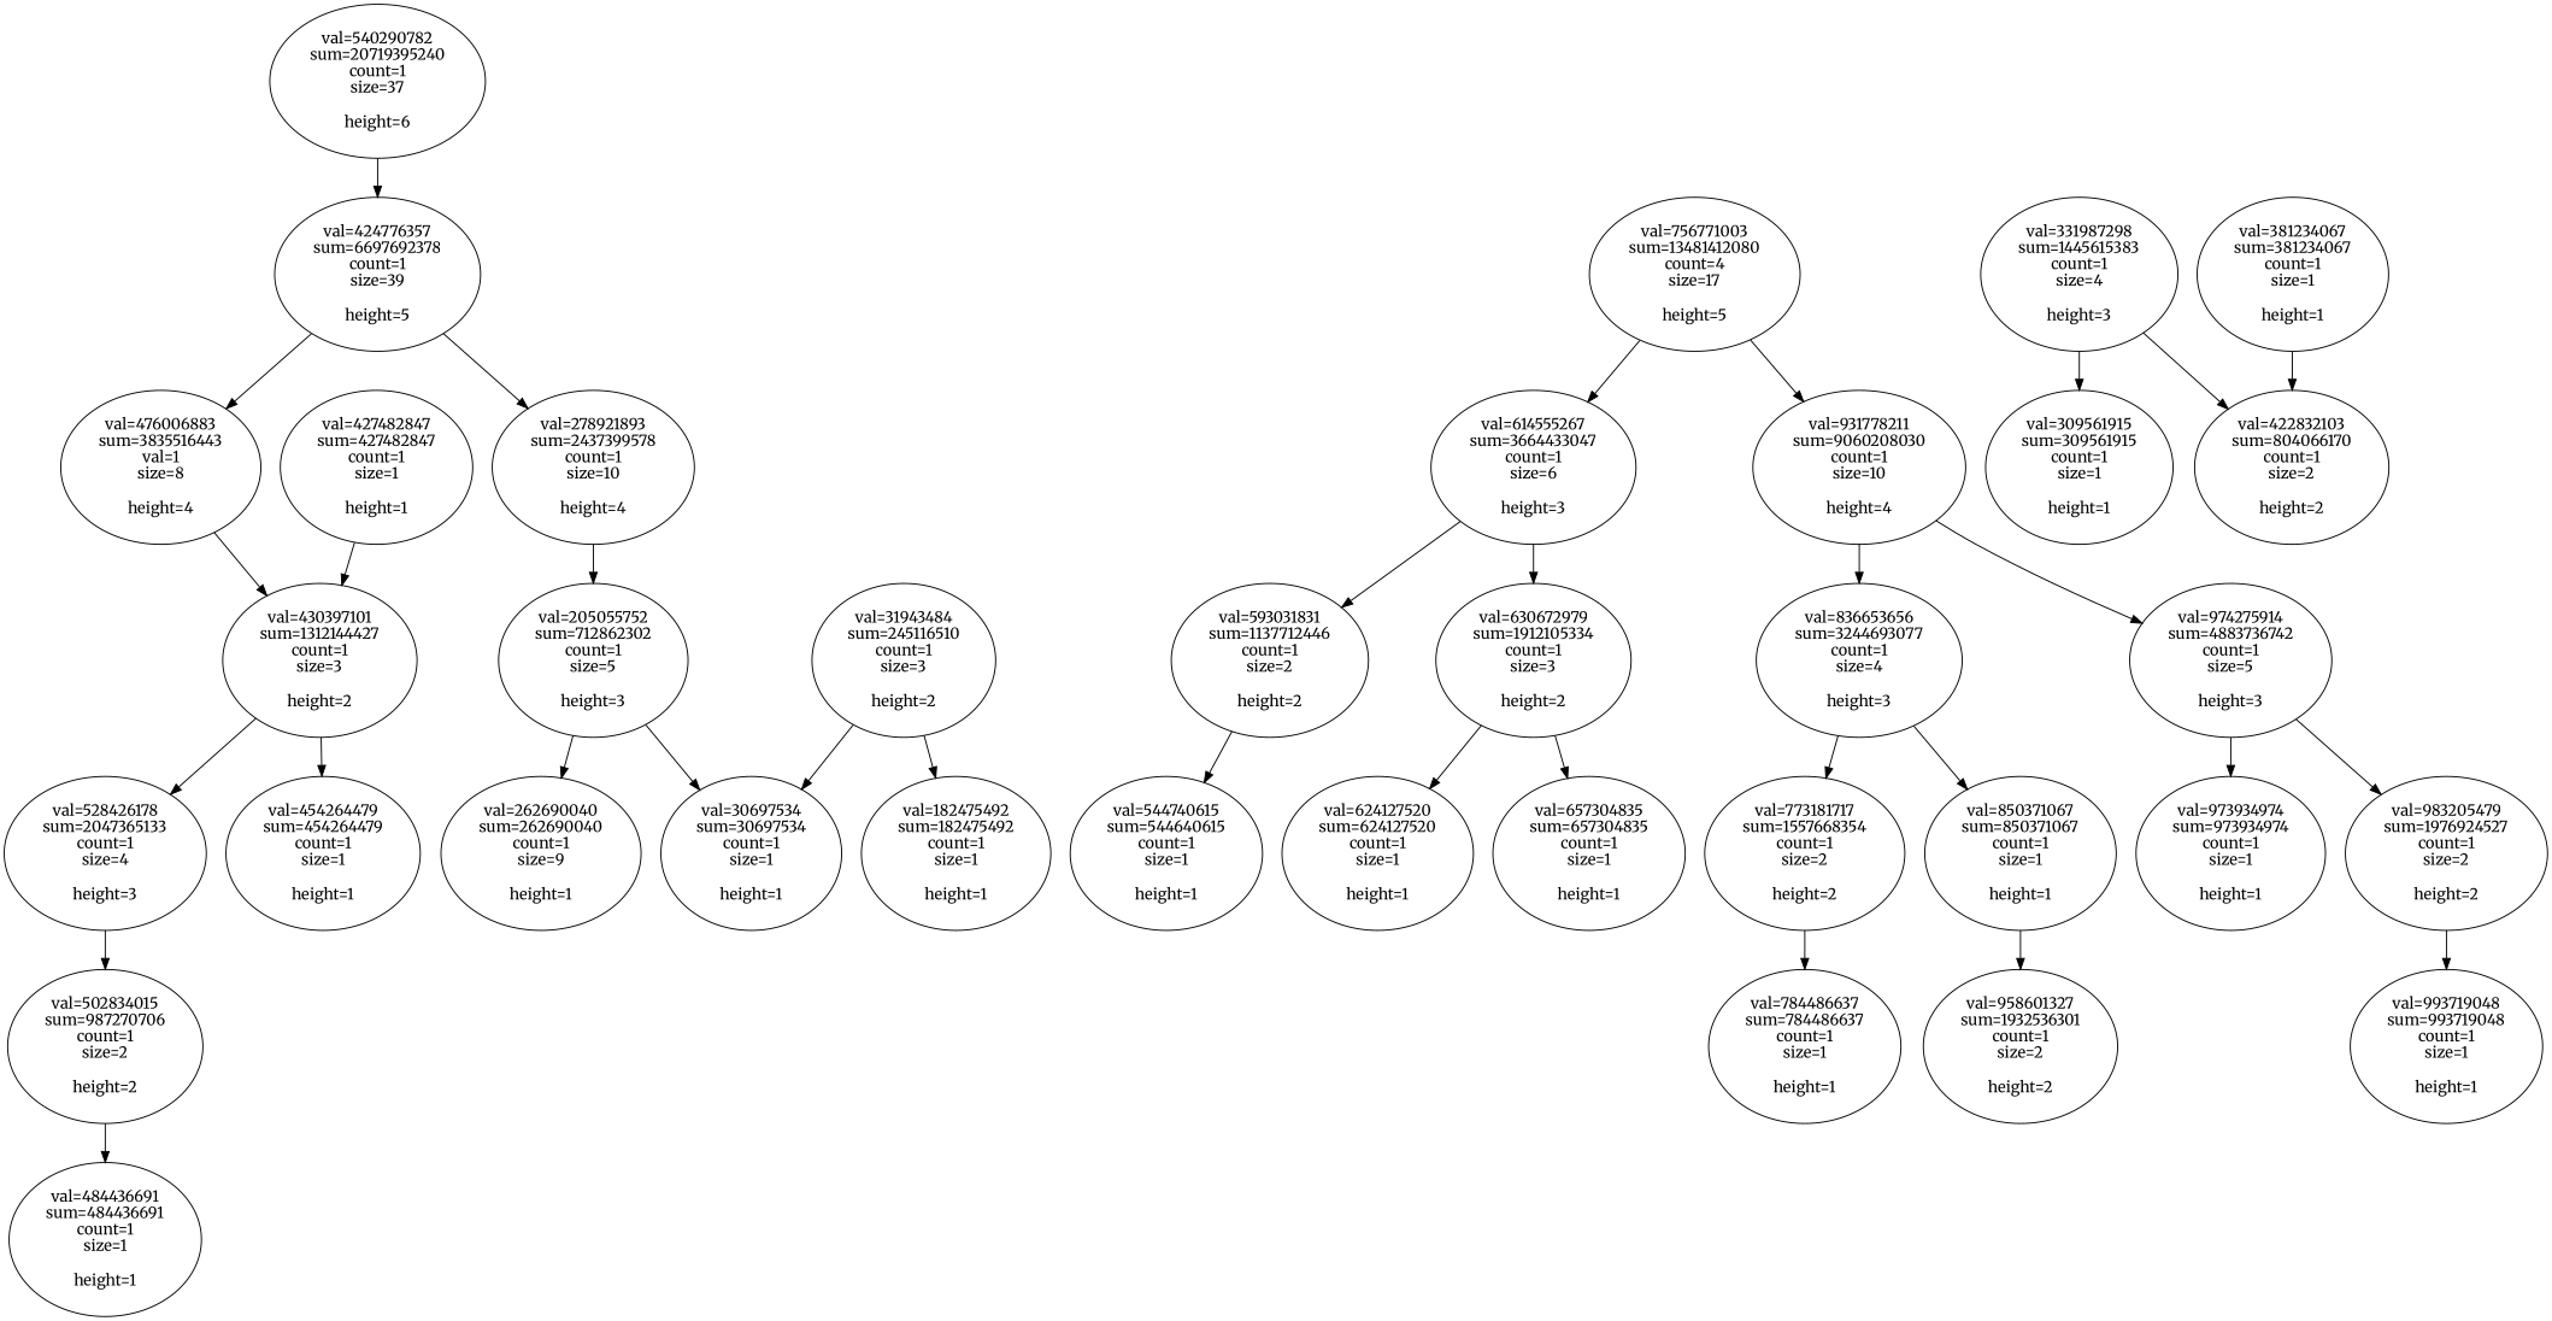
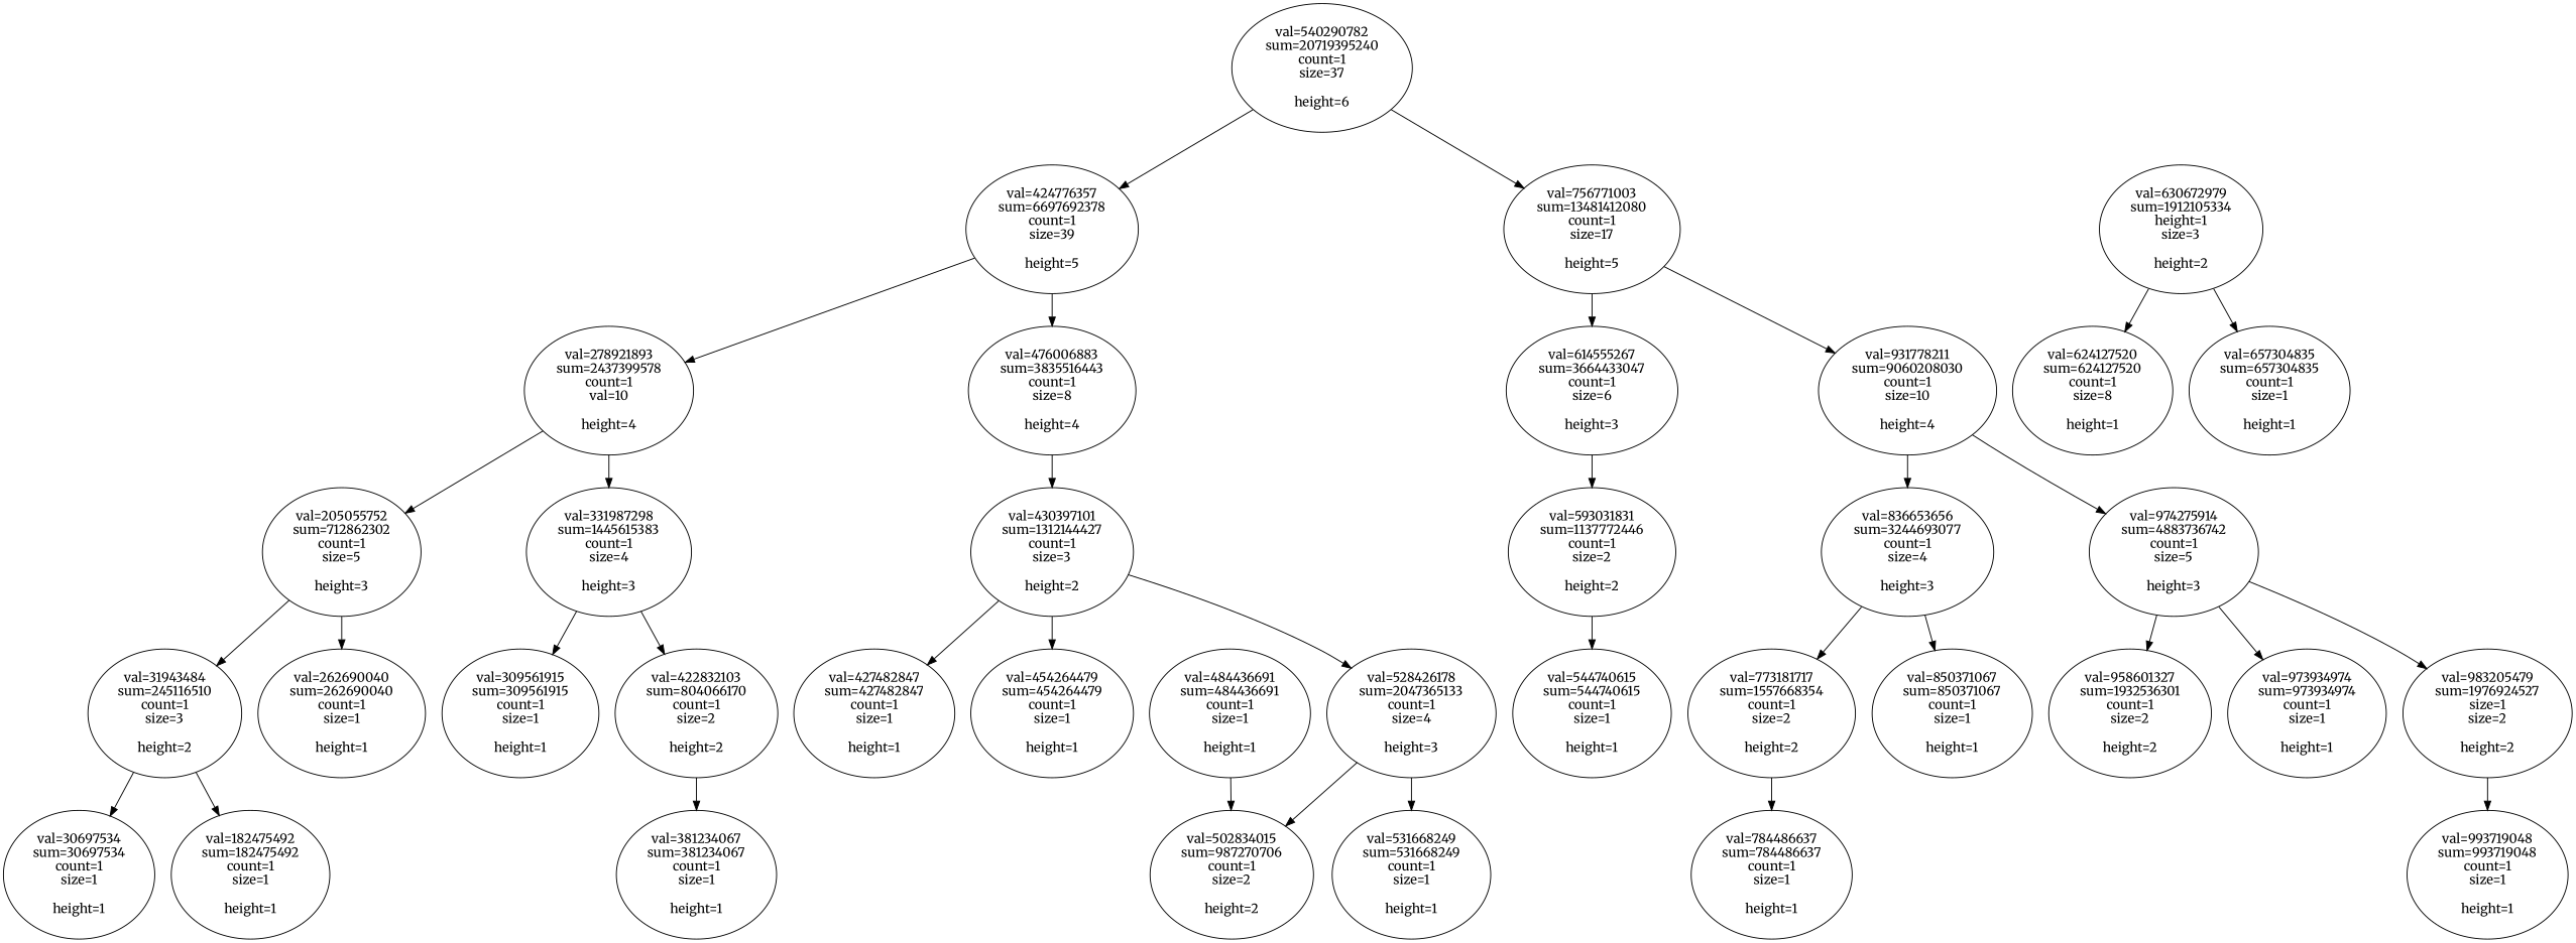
  digraph {
    fontname=Merriweather
    node [fontname=Merriweather]
    edge [fontname=Merriweather]
    n1 [label=<val=540290782<BR/>sum=20719395240<BR/>count=1<BR/>size=37<BR/><BR/>height=6<BR/>>]
    n2 [label=<val=424776357<BR/>sum=6697692378<BR/>count=1<BR/>size=39<BR/><BR/>height=5<BR/>>]
-   n3 [label=<val=756771003<BR/>sum=13481412080<BR/>count=4<BR/>size=17<BR/><BR/>height=5<BR/>>]
+   n3 [label=<val=756771003<BR/>sum=13481412080<BR/>count=1<BR/>size=17<BR/><BR/>height=5<BR/>>]
    n4 [label=<val=30697534<BR/>sum=30697534<BR/>count=1<BR/>size=1<BR/><BR/>height=1<BR/>>]
    n5 [label=<val=31943484<BR/>sum=245116510<BR/>count=1<BR/>size=3<BR/><BR/>height=2<BR/>>]
    n6 [label=<val=182475492<BR/>sum=182475492<BR/>count=1<BR/>size=1<BR/><BR/>height=1<BR/>>]
    n7 [label=<val=205055752<BR/>sum=712862302<BR/>count=1<BR/>size=5<BR/><BR/>height=3<BR/>>]
-   n8 [label=<val=262690040<BR/>sum=262690040<BR/>count=1<BR/>size=9<BR/><BR/>height=1<BR/>>]
-   n9 [label=<val=278921893<BR/>sum=2437399578<BR/>count=1<BR/>size=10<BR/><BR/>height=4<BR/>>]
+   n8 [label=<val=262690040<BR/>sum=262690040<BR/>count=1<BR/>size=1<BR/><BR/>height=1<BR/>>]
+   n9 [label=<val=278921893<BR/>sum=2437399578<BR/>count=1<BR/>val=10<BR/><BR/>height=4<BR/>>]
    n10 [label=<val=331987298<BR/>sum=1445615383<BR/>count=1<BR/>size=4<BR/><BR/>height=3<BR/>>]
    n11 [label=<val=309561915<BR/>sum=309561915<BR/>count=1<BR/>size=1<BR/><BR/>height=1<BR/>>]
    n12 [label=<val=422832103<BR/>sum=804066170<BR/>count=1<BR/>size=2<BR/><BR/>height=2<BR/>>]
    n13 [label=<val=381234067<BR/>sum=381234067<BR/>count=1<BR/>size=1<BR/><BR/>height=1<BR/>>]
-   n14 [label=<val=476006883<BR/>sum=3835516443<BR/>val=1<BR/>size=8<BR/><BR/>height=4<BR/>>]
+   n14 [label=<val=476006883<BR/>sum=3835516443<BR/>count=1<BR/>size=8<BR/><BR/>height=4<BR/>>]
    n15 [label=<val=430397101<BR/>sum=1312144427<BR/>count=1<BR/>size=3<BR/><BR/>height=2<BR/>>]
    n16 [label=<val=427482847<BR/>sum=427482847<BR/>count=1<BR/>size=1<BR/><BR/>height=1<BR/>>]
    n17 [label=<val=454264479<BR/>sum=454264479<BR/>count=1<BR/>size=1<BR/><BR/>height=1<BR/>>]
    n18 [label=<val=528426178<BR/>sum=2047365133<BR/>count=1<BR/>size=4<BR/><BR/>height=3<BR/>>]
    n19 [label=<val=502834015<BR/>sum=987270706<BR/>count=1<BR/>size=2<BR/><BR/>height=2<BR/>>]
+   n20 [label=<val=531668249<BR/>sum=531668249<BR/>count=1<BR/>size=1<BR/><BR/>height=1<BR/>>]
    n21 [label=<val=484436691<BR/>sum=484436691<BR/>count=1<BR/>size=1<BR/><BR/>height=1<BR/>>]
    n22 [label=<val=614555267<BR/>sum=3664433047<BR/>count=1<BR/>size=6<BR/><BR/>height=3<BR/>>]
    n23 [label=<val=931778211<BR/>sum=9060208030<BR/>count=1<BR/>size=10<BR/><BR/>height=4<BR/>>]
-   n24 [label=<val=544740615<BR/>sum=544640615<BR/>count=1<BR/>size=1<BR/><BR/>height=1<BR/>>]
-   n25 [label=<val=593031831<BR/>sum=1137712446<BR/>count=1<BR/>size=2<BR/><BR/>height=2<BR/>>]
-   n26 [label=<val=630672979<BR/>sum=1912105334<BR/>count=1<BR/>size=3<BR/><BR/>height=2<BR/>>]
-   n27 [label=<val=624127520<BR/>sum=624127520<BR/>count=1<BR/>size=1<BR/><BR/>height=1<BR/>>]
+   n24 [label=<val=544740615<BR/>sum=544740615<BR/>count=1<BR/>size=1<BR/><BR/>height=1<BR/>>]
+   n25 [label=<val=593031831<BR/>sum=1137772446<BR/>count=1<BR/>size=2<BR/><BR/>height=2<BR/>>]
+   n26 [label=<val=630672979<BR/>sum=1912105334<BR/>height=1<BR/>size=3<BR/><BR/>height=2<BR/>>]
+   n27 [label=<val=624127520<BR/>sum=624127520<BR/>count=1<BR/>size=8<BR/><BR/>height=1<BR/>>]
    n28 [label=<val=657304835<BR/>sum=657304835<BR/>count=1<BR/>size=1<BR/><BR/>height=1<BR/>>]
    n29 [label=<val=836653656<BR/>sum=3244693077<BR/>count=1<BR/>size=4<BR/><BR/>height=3<BR/>>]
    n30 [label=<val=974275914<BR/>sum=4883736742<BR/>count=1<BR/>size=5<BR/><BR/>height=3<BR/>>]
    n31 [label=<val=773181717<BR/>sum=1557668354<BR/>count=1<BR/>size=2<BR/><BR/>height=2<BR/>>]
    n32 [label=<val=784486637<BR/>sum=784486637<BR/>count=1<BR/>size=1<BR/><BR/>height=1<BR/>>]
    n33 [label=<val=850371067<BR/>sum=850371067<BR/>count=1<BR/>size=1<BR/><BR/>height=1<BR/>>]
    n34 [label=<val=958601327<BR/>sum=1932536301<BR/>count=1<BR/>size=2<BR/><BR/>height=2<BR/>>]
    n35 [label=<val=973934974<BR/>sum=973934974<BR/>count=1<BR/>size=1<BR/><BR/>height=1<BR/>>]
-   n36 [label=<val=983205479<BR/>sum=1976924527<BR/>count=1<BR/>size=2<BR/><BR/>height=2<BR/>>]
+   n36 [label=<val=983205479<BR/>sum=1976924527<BR/>size=1<BR/>size=2<BR/><BR/>height=2<BR/>>]
    n37 [label=<val=993719048<BR/>sum=993719048<BR/>count=1<BR/>size=1<BR/><BR/>height=1<BR/>>]
    subgraph sub_1 {
      rank=source
      n1
    }
    n1 -> n2
+   n1 -> n3
    n2 -> n9
    n2 -> n14
    n3 -> n22
    n3 -> n23
    n5 -> n4
    n5 -> n6
-   n7 -> n4
+   n7 -> n5
    n7 -> n8
    n9 -> n7
+   n9 -> n10
    n10 -> n11
    n10 -> n12
-   n13 -> n12
+   n12 -> n13
    n14 -> n15
-   n16 -> n15
+   n15 -> n16
    n15 -> n17
    n15 -> n18
    n18 -> n19
-   n19 -> n21
+   n18 -> n20
+   n21 -> n19
    n22 -> n25
-   n22 -> n26
    n23 -> n29
    n23 -> n30
    n25 -> n24
    n26 -> n27
    n26 -> n28
    n29 -> n31
    n29 -> n33
-   n33 -> n34
+   n30 -> n34
    n30 -> n35
    n30 -> n36
    n31 -> n32
    n36 -> n37
  }
